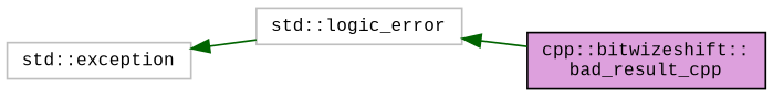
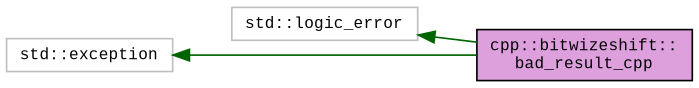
  digraph {
    fontname="Liberation Mono"
    rankdir=LR
    node [color=grey75 fillcolor=white fontname="Liberation Mono" fontsize=10 shape=record style=filled]
    edge [color=darkgreen dir=back fontname="Liberation Mono" fontsize=10 labelfontname=Helvetica labelfontsize=10 style=solid]
    n1 [height=0.2 label="std::exception" width=0.4]
    n2 [height=0.2 label="std::logic_error" width=0.4]
    n3 [color=black fillcolor=plum height=0.2 label="cpp::bitwizeshift::\lbad_result_cpp" width=0.4]
-   n1 -> n2
+   n1 -> n3
    n2 -> n3
  }
